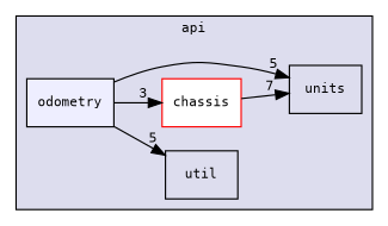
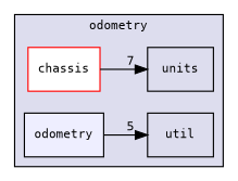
  digraph {
    compound=true
    fontname="DejaVu Sans Mono"
    rankdir=LR
    node [fontname="DejaVu Sans Mono" fontsize=10 shape=box]
    edge [fontname="DejaVu Sans Mono" headlabel=5 labeldistance=1.5 labelfontname=Helvetica labelfontsize=10]
    n1 [label=util]
    n2 [color=red fillcolor=white label=chassis style=filled]
    n3 [label=units]
    n4 [fillcolor="#eeeeff" label=odometry pencolor=black style=filled]
    subgraph cluster_1 {
      bgcolor="#ddddee"
      fontsize=10
-     label=api
+     label=odometry
      pencolor=black
      n1
      n2
      n3
      n4
    }
    n2 -> n3 [headlabel=7]
    n4 -> n1
-   n4 -> n2 [headlabel=3]
-   n4 -> n3
  }
